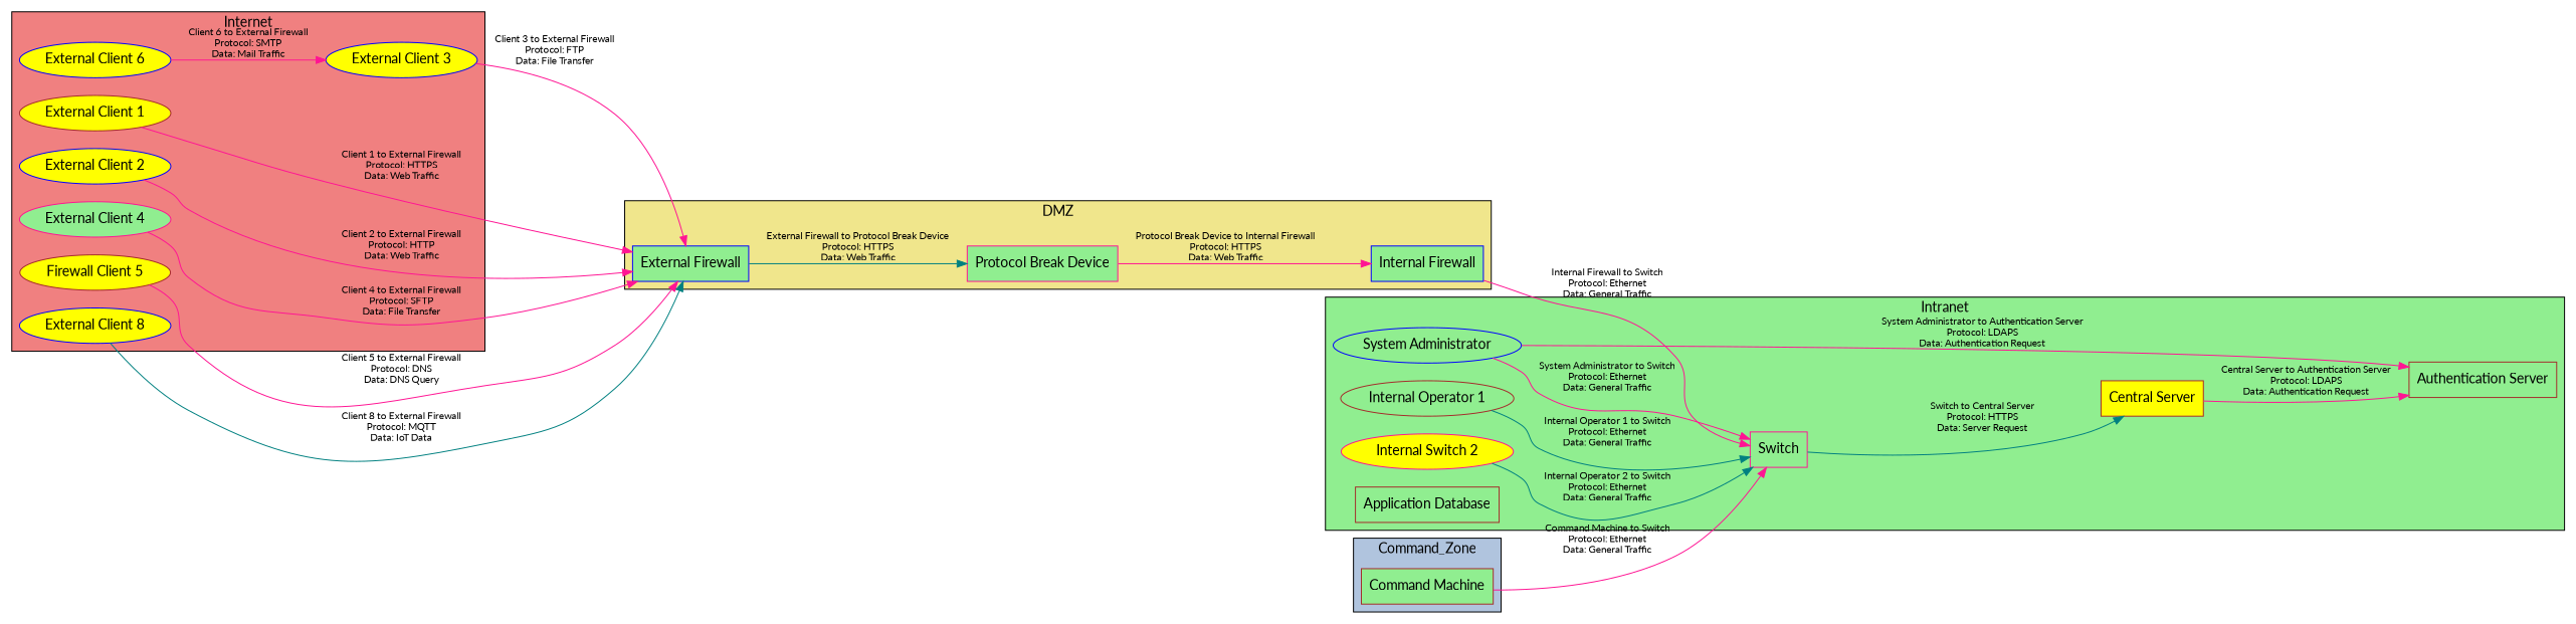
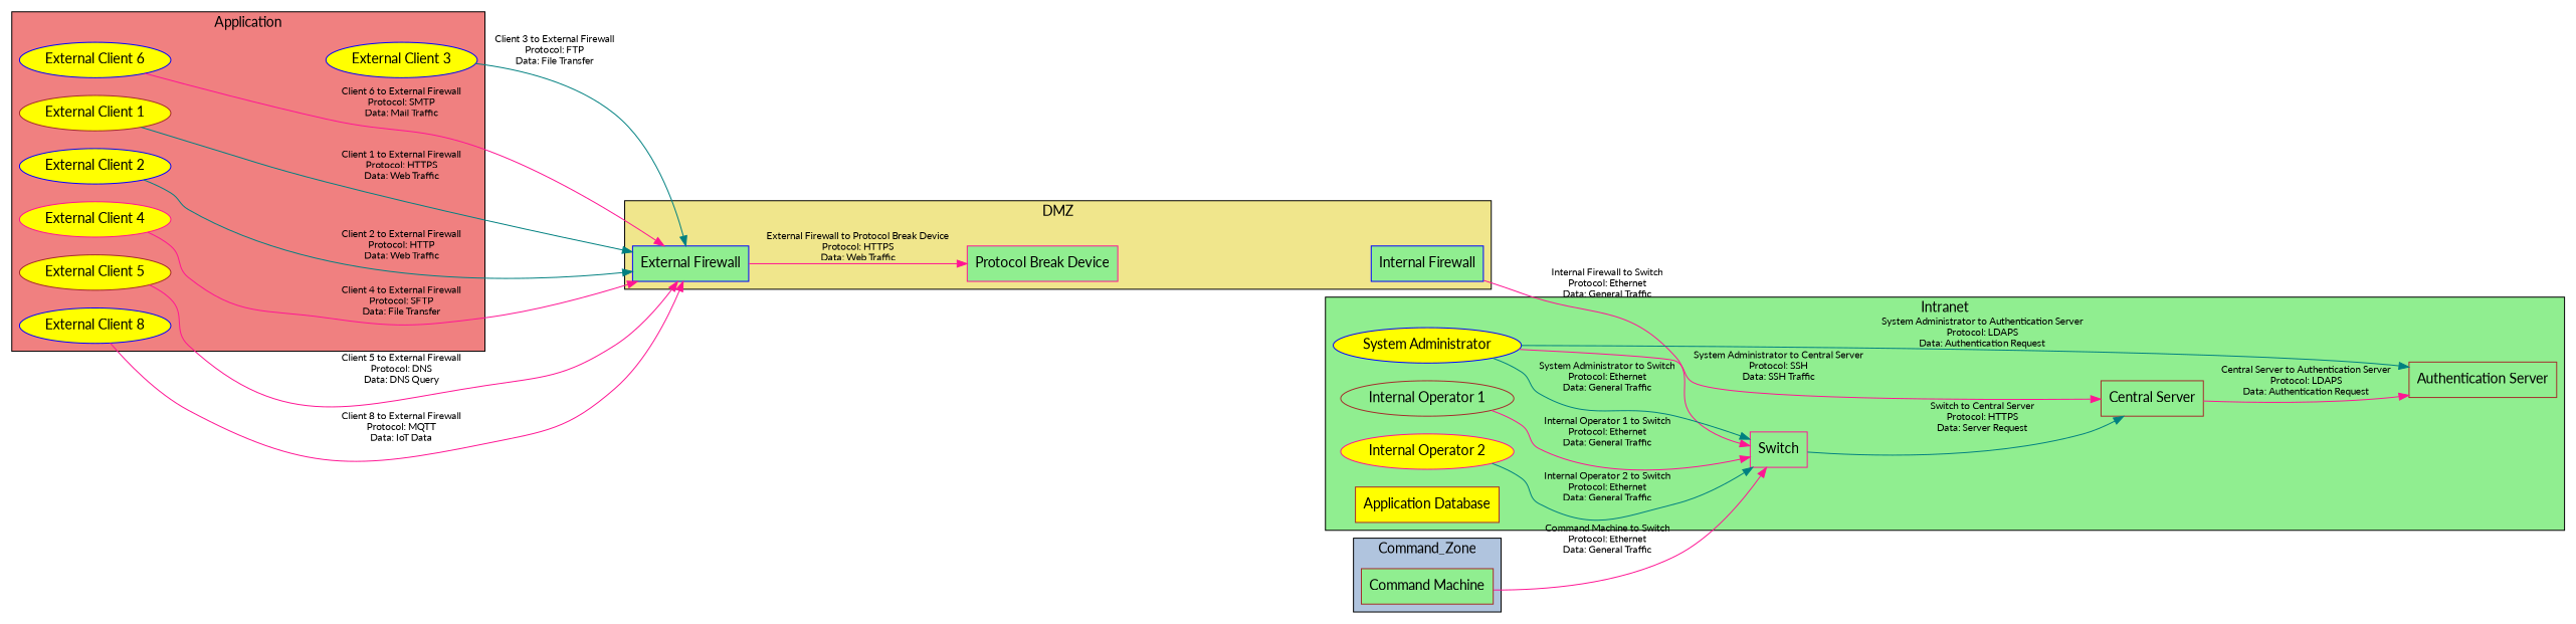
  digraph {
    fontname=Lato
    rankdir=LR
    node [color=brown fillcolor=yellow fontname=Lato shape=oval style=filled]
    edge [color=deeppink fontname=Lato fontsize=10]
    "External Client 1"
    "External Client 2" [color=blue]
    "External Client 3" [color=blue]
-   "External Client 4" [color=deeppink fillcolor=lightgreen]
-   "External Client 5" [label="Firewall Client 5"]
+   "External Client 4" [color=deeppink]
+   "External Client 5"
    "External Client 6" [color=blue]
    "External Client 8" [color=blue]
    "External Firewall" [color=blue fillcolor=lightgreen shape=box]
    "Protocol Break Device" [color=deeppink fillcolor=lightgreen shape=box]
    "Internal Firewall" [color=blue fillcolor=lightgreen shape=box]
    "Internal Operator 1" [fillcolor=lightgreen]
-   "Internal Operator 2" [color=deeppink label="Internal Switch 2"]
-   "System Administrator" [color=blue fillcolor=lightgreen]
+   "Internal Operator 2" [color=deeppink]
+   "System Administrator" [color=blue]
    Switch [color=deeppink fillcolor=lightgreen shape=box]
-   "Central Server" [shape=box]
-   "Application Database" [fillcolor=lightgreen shape=box]
+   "Central Server" [fillcolor=lightgreen shape=box]
+   "Application Database" [shape=box]
    "Authentication Server" [fillcolor=lightgreen shape=box]
    "Command Machine" [fillcolor=lightgreen shape=box]
    subgraph cluster_1 {
      color=black
      fillcolor=lightcoral
-     label=Internet
+     label=Application
      style=filled
      "External Client 1"
      "External Client 2"
      "External Client 3"
      "External Client 4"
      "External Client 5"
      "External Client 6"
      "External Client 8"
    }
    subgraph cluster_2 {
      color=black
      fillcolor=khaki
      label=DMZ
      style=filled
      "External Firewall"
      "Protocol Break Device"
      "Internal Firewall"
    }
    subgraph cluster_3 {
      color=black
      fillcolor=lightgreen
      label=Intranet
      style=filled
      "Internal Operator 1"
      "Internal Operator 2"
      "System Administrator"
      Switch
      "Central Server"
      "Application Database"
      "Authentication Server"
    }
    subgraph cluster_4 {
      color=black
      fillcolor=lightsteelblue
      label=Command_Zone
      style=filled
      "Command Machine"
    }
-   "External Client 1" -> "External Firewall" [label="Client 1 to External Firewall\nProtocol: HTTPS\nData: Web Traffic"]
-   "External Client 2" -> "External Firewall" [label="Client 2 to External Firewall\nProtocol: HTTP\nData: Web Traffic"]
-   "External Client 3" -> "External Firewall" [label="Client 3 to External Firewall\nProtocol: FTP\nData: File Transfer"]
+   "External Client 1" -> "External Firewall" [color=teal label="Client 1 to External Firewall\nProtocol: HTTPS\nData: Web Traffic"]
+   "External Client 2" -> "External Firewall" [color=teal label="Client 2 to External Firewall\nProtocol: HTTP\nData: Web Traffic"]
+   "External Client 3" -> "External Firewall" [color=teal label="Client 3 to External Firewall\nProtocol: FTP\nData: File Transfer"]
    "External Client 4" -> "External Firewall" [label="Client 4 to External Firewall\nProtocol: SFTP\nData: File Transfer"]
    "External Client 5" -> "External Firewall" [label="Client 5 to External Firewall\nProtocol: DNS\nData: DNS Query"]
-   "External Client 6" -> "External Client 3" [label="Client 6 to External Firewall\nProtocol: SMTP\nData: Mail Traffic"]
-   "External Client 8" -> "External Firewall" [color=teal label="Client 8 to External Firewall\nProtocol: MQTT\nData: IoT Data"]
-   "External Firewall" -> "Protocol Break Device" [color=teal label="External Firewall to Protocol Break Device\nProtocol: HTTPS\nData: Web Traffic"]
-   "Protocol Break Device" -> "Internal Firewall" [label="Protocol Break Device to Internal Firewall\nProtocol: HTTPS\nData: Web Traffic"]
+   "External Client 6" -> "External Firewall" [label="Client 6 to External Firewall\nProtocol: SMTP\nData: Mail Traffic"]
+   "External Client 8" -> "External Firewall" [label="Client 8 to External Firewall\nProtocol: MQTT\nData: IoT Data"]
+   "External Firewall" -> "Protocol Break Device" [label="External Firewall to Protocol Break Device\nProtocol: HTTPS\nData: Web Traffic"]
    "Internal Firewall" -> Switch [label="Internal Firewall to Switch\nProtocol: Ethernet\nData: General Traffic"]
-   "Internal Operator 1" -> Switch [color=teal label="Internal Operator 1 to Switch\nProtocol: Ethernet\nData: General Traffic"]
+   "Internal Operator 1" -> Switch [label="Internal Operator 1 to Switch\nProtocol: Ethernet\nData: General Traffic"]
    "Internal Operator 2" -> Switch [color=teal label="Internal Operator 2 to Switch\nProtocol: Ethernet\nData: General Traffic"]
-   "System Administrator" -> Switch [label="System Administrator to Switch\nProtocol: Ethernet\nData: General Traffic"]
-   "System Administrator" -> "Authentication Server" [label="System Administrator to Authentication Server\nProtocol: LDAPS\nData: Authentication Request"]
+   "System Administrator" -> Switch [color=teal label="System Administrator to Switch\nProtocol: Ethernet\nData: General Traffic"]
+   "System Administrator" -> "Central Server" [label="System Administrator to Central Server\nProtocol: SSH\nData: SSH Traffic"]
+   "System Administrator" -> "Authentication Server" [color=teal label="System Administrator to Authentication Server\nProtocol: LDAPS\nData: Authentication Request"]
    Switch -> "Central Server" [color=teal label="Switch to Central Server\nProtocol: HTTPS\nData: Server Request"]
    "Central Server" -> "Authentication Server" [label="Central Server to Authentication Server\nProtocol: LDAPS\nData: Authentication Request"]
    "Command Machine" -> Switch [label="Command Machine to Switch\nProtocol: Ethernet\nData: General Traffic"]
  }
